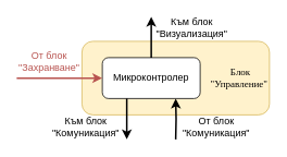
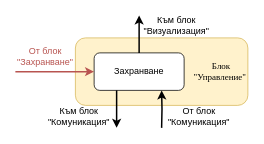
  <mxCell id="0" />
  <mxCell id="1" parent="0" />
  <mxCell id="2" value="Блок&amp;nbsp; &amp;nbsp; &amp;nbsp; &amp;nbsp;&lt;br&gt;&quot;Управление&quot;" style="rounded=1;whiteSpace=wrap;html=1;fillColor=#FFF2CC;strokeColor=#D6B656;fontFamily=Tahoma;fontStyle=0;verticalAlign=middle;align=right;" parent="1" vertex="1"><mxGeometry x="100" y="50" width="230" height="90" as="geometry" /></mxCell>
- <mxCell id="3" value="Микроконтролер" style="rounded=1;whiteSpace=wrap;html=1;" parent="1" vertex="1"><mxGeometry x="125" y="70" width="120" height="50" as="geometry" /></mxCell>
+ <mxCell id="3" value="Захранване" style="rounded=1;whiteSpace=wrap;html=1;" parent="1" vertex="1"><mxGeometry x="125" y="70" width="120" height="50" as="geometry" /></mxCell>
  <mxCell id="4" style="edgeStyle=orthogonalEdgeStyle;rounded=0;orthogonalLoop=1;jettySize=auto;html=1;strokeWidth=2;fontColor=#B85450;strokeColor=#B85450;entryX=0;entryY=0.5;entryDx=0;entryDy=0;" parent="1" target="3" edge="1"><mxGeometry relative="1" as="geometry"><mxPoint x="20" y="95" as="sourcePoint" /><mxPoint x="108" y="75" as="targetPoint" /><Array as="points"><mxPoint x="30" y="95" /><mxPoint x="30" y="95" /></Array></mxGeometry></mxCell>
  <mxCell id="5" value="От блок &quot;Захранване&quot;" style="text;html=1;strokeColor=none;fillColor=none;align=center;verticalAlign=middle;whiteSpace=wrap;rounded=0;fontColor=#B85450;" parent="1" vertex="1"><mxGeometry x="20" y="60" width="80" height="30" as="geometry" /></mxCell>
  <mxCell id="6" style="edgeStyle=orthogonalEdgeStyle;rounded=0;orthogonalLoop=1;jettySize=auto;html=1;strokeColor=#000000;strokeWidth=2;fontColor=#B85450;" parent="1" edge="1"><mxGeometry relative="1" as="geometry"><mxPoint x="155" y="120" as="sourcePoint" /><mxPoint x="155" y="170" as="targetPoint" /><Array as="points" /></mxGeometry></mxCell>
  <mxCell id="7" value="&lt;font color=&quot;#000000&quot;&gt;Към блок &quot;Комуникация&quot;&lt;/font&gt;" style="text;html=1;strokeColor=none;fillColor=none;align=center;verticalAlign=middle;whiteSpace=wrap;rounded=0;fontColor=#B85450;" parent="1" vertex="1"><mxGeometry x="60" y="140" width="90" height="30" as="geometry" /></mxCell>
  <mxCell id="8" style="edgeStyle=orthogonalEdgeStyle;rounded=0;orthogonalLoop=1;jettySize=auto;html=1;strokeColor=#000000;strokeWidth=2;fontColor=#B85450;entryX=0.75;entryY=1;entryDx=0;entryDy=0;" edge="1" parent="1" target="3"><mxGeometry relative="1" as="geometry"><mxPoint x="215" y="170" as="sourcePoint" /><mxPoint x="260" y="170" as="targetPoint" /><Array as="points" /></mxGeometry></mxCell>
  <mxCell id="9" value="&lt;font color=&quot;#000000&quot;&gt;От блок &quot;Комуникация&quot;&lt;/font&gt;" style="text;html=1;strokeColor=none;fillColor=none;align=center;verticalAlign=middle;whiteSpace=wrap;rounded=0;fontColor=#B85450;" vertex="1" parent="1"><mxGeometry x="220" y="140" width="90" height="30" as="geometry" /></mxCell>
  <mxCell id="10" style="edgeStyle=orthogonalEdgeStyle;rounded=0;orthogonalLoop=1;jettySize=auto;html=1;strokeColor=#000000;strokeWidth=2;fontColor=#B85450;exitX=0.5;exitY=0;exitDx=0;exitDy=0;" edge="1" parent="1" source="3"><mxGeometry relative="1" as="geometry"><mxPoint x="232.26" y="-40" as="sourcePoint" /><mxPoint x="185" y="20" as="targetPoint" /><Array as="points"><mxPoint x="185" y="40" /><mxPoint x="185" y="40" /></Array></mxGeometry></mxCell>
  <mxCell id="11" value="&lt;font color=&quot;#000000&quot;&gt;Към блок &quot;Визуализация&quot;&lt;/font&gt;" style="text;html=1;strokeColor=none;fillColor=none;align=center;verticalAlign=bottom;whiteSpace=wrap;rounded=0;fontColor=#B85450;" vertex="1" parent="1"><mxGeometry x="190" y="20" width="90" height="30" as="geometry" /></mxCell>
